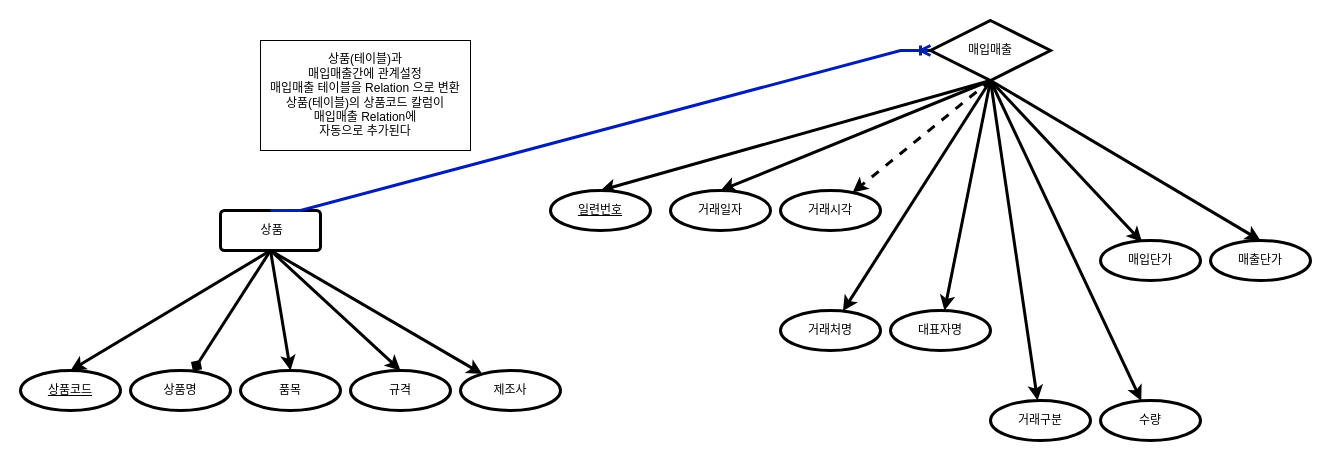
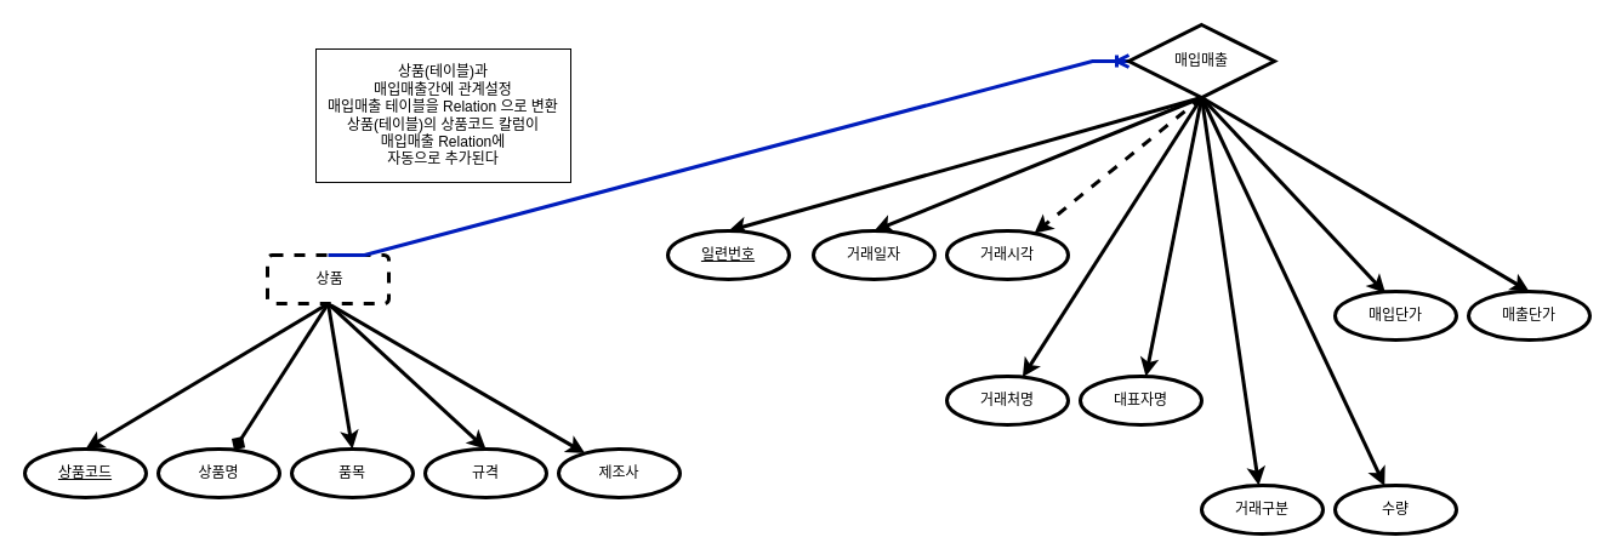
  <mxCell id="0" />
  <mxCell id="1" parent="0" />
  <mxCell id="2" style="rounded=0;orthogonalLoop=1;jettySize=auto;html=1;strokeColor=default;strokeWidth=3;exitX=0.5;exitY=1;exitDx=0;exitDy=0;entryX=0.5;entryY=0;entryDx=0;entryDy=0;" parent="1" source="32" target="11" edge="1"><mxGeometry relative="1" as="geometry"><mxPoint x="950" y="120" as="sourcePoint" /></mxGeometry></mxCell>
  <mxCell id="3" style="rounded=0;orthogonalLoop=1;jettySize=auto;html=1;strokeColor=default;strokeWidth=3;exitX=0.5;exitY=1;exitDx=0;exitDy=0;entryX=0.5;entryY=0;entryDx=0;entryDy=0;" parent="1" source="32" target="12" edge="1"><mxGeometry relative="1" as="geometry"><mxPoint x="950" y="120" as="sourcePoint" /></mxGeometry></mxCell>
  <mxCell id="4" style="rounded=0;orthogonalLoop=1;jettySize=auto;html=1;exitX=0.5;exitY=1;exitDx=0;exitDy=0;strokeColor=default;strokeWidth=3;dashed=1;" parent="1" source="32" target="13" edge="1"><mxGeometry relative="1" as="geometry"><mxPoint x="950" y="120" as="sourcePoint" /></mxGeometry></mxCell>
  <mxCell id="5" style="rounded=0;orthogonalLoop=1;jettySize=auto;html=1;exitX=0.5;exitY=1;exitDx=0;exitDy=0;strokeColor=default;strokeWidth=3;" parent="1" source="32" target="14" edge="1"><mxGeometry relative="1" as="geometry"><mxPoint x="950" y="120" as="sourcePoint" /></mxGeometry></mxCell>
  <mxCell id="6" style="rounded=0;orthogonalLoop=1;jettySize=auto;html=1;strokeColor=default;strokeWidth=3;exitX=0.5;exitY=1;exitDx=0;exitDy=0;" parent="1" source="32" target="15" edge="1"><mxGeometry relative="1" as="geometry"><mxPoint x="950" y="120" as="sourcePoint" /></mxGeometry></mxCell>
  <mxCell id="7" style="rounded=0;orthogonalLoop=1;jettySize=auto;html=1;strokeColor=default;strokeWidth=3;entryX=0.5;entryY=0;entryDx=0;entryDy=0;exitX=0.5;exitY=1;exitDx=0;exitDy=0;" parent="1" source="32" target="19" edge="1"><mxGeometry relative="1" as="geometry"><mxPoint x="860" y="60" as="sourcePoint" /></mxGeometry></mxCell>
  <mxCell id="8" style="rounded=0;orthogonalLoop=1;jettySize=auto;html=1;strokeColor=default;strokeWidth=3;entryX=0.415;entryY=0.039;entryDx=0;entryDy=0;entryPerimeter=0;exitX=0.5;exitY=1;exitDx=0;exitDy=0;" parent="1" source="32" target="18" edge="1"><mxGeometry relative="1" as="geometry"><mxPoint x="960" y="70" as="sourcePoint" /></mxGeometry></mxCell>
  <mxCell id="9" style="rounded=0;orthogonalLoop=1;jettySize=auto;html=1;exitX=0.5;exitY=1;exitDx=0;exitDy=0;strokeColor=default;strokeWidth=3;" parent="1" source="32" target="17" edge="1"><mxGeometry relative="1" as="geometry"><mxPoint x="950" y="120" as="sourcePoint" /></mxGeometry></mxCell>
  <mxCell id="10" style="rounded=0;orthogonalLoop=1;jettySize=auto;html=1;strokeColor=default;strokeWidth=3;exitX=0.5;exitY=1;exitDx=0;exitDy=0;" parent="1" source="32" target="16" edge="1"><mxGeometry relative="1" as="geometry"><mxPoint x="950" y="70" as="sourcePoint" /></mxGeometry></mxCell>
  <mxCell id="11" value="일련번호" style="ellipse;whiteSpace=wrap;html=1;align=center;fontStyle=4;strokeColor=default;strokeWidth=3;" parent="1" vertex="1"><mxGeometry x="550" y="190" width="100" height="40" as="geometry" /></mxCell>
  <mxCell id="12" value="거래일자" style="ellipse;whiteSpace=wrap;html=1;align=center;strokeColor=default;strokeWidth=3;" parent="1" vertex="1"><mxGeometry x="670" y="190" width="100" height="40" as="geometry" /></mxCell>
  <mxCell id="13" value="거래시각" style="ellipse;whiteSpace=wrap;html=1;align=center;strokeColor=default;strokeWidth=3;" parent="1" vertex="1"><mxGeometry x="780" y="190" width="100" height="40" as="geometry" /></mxCell>
  <mxCell id="14" value="거래처명" style="ellipse;whiteSpace=wrap;html=1;align=center;strokeColor=default;strokeWidth=3;" parent="1" vertex="1"><mxGeometry x="780" y="310" width="100" height="40" as="geometry" /></mxCell>
  <mxCell id="15" value="대표자명" style="ellipse;whiteSpace=wrap;html=1;align=center;strokeColor=default;strokeWidth=3;" parent="1" vertex="1"><mxGeometry x="890" y="310" width="100" height="40" as="geometry" /></mxCell>
  <mxCell id="16" value="거래구분" style="ellipse;whiteSpace=wrap;html=1;align=center;strokeColor=default;strokeWidth=3;" parent="1" vertex="1"><mxGeometry x="990" y="400" width="100" height="40" as="geometry" /></mxCell>
  <mxCell id="17" value="수량" style="ellipse;whiteSpace=wrap;html=1;align=center;strokeColor=default;strokeWidth=3;" parent="1" vertex="1"><mxGeometry x="1100" y="400" width="100" height="40" as="geometry" /></mxCell>
  <mxCell id="18" value="매입단가" style="ellipse;whiteSpace=wrap;html=1;align=center;strokeColor=default;strokeWidth=3;" parent="1" vertex="1"><mxGeometry x="1100" y="240" width="100" height="40" as="geometry" /></mxCell>
  <mxCell id="19" value="매출단가" style="ellipse;whiteSpace=wrap;html=1;align=center;strokeColor=default;strokeWidth=3;" parent="1" vertex="1"><mxGeometry x="1210" y="240" width="100" height="40" as="geometry" /></mxCell>
  <mxCell id="20" style="rounded=0;orthogonalLoop=1;jettySize=auto;html=1;entryX=0.5;entryY=0;entryDx=0;entryDy=0;strokeWidth=3;exitX=0.5;exitY=1;exitDx=0;exitDy=0;" edge="1" parent="1" source="25" target="26"><mxGeometry relative="1" as="geometry"><mxPoint x="290" y="320" as="sourcePoint" /></mxGeometry></mxCell>
  <mxCell id="21" style="rounded=0;orthogonalLoop=1;jettySize=auto;html=1;exitX=0.5;exitY=1;exitDx=0;exitDy=0;strokeWidth=3;endArrow=diamond;" edge="1" parent="1" source="25" target="27"><mxGeometry relative="1" as="geometry" /></mxCell>
  <mxCell id="22" style="rounded=0;orthogonalLoop=1;jettySize=auto;html=1;exitX=0.5;exitY=1;exitDx=0;exitDy=0;entryX=0.5;entryY=0;entryDx=0;entryDy=0;strokeWidth=3;" edge="1" parent="1" source="25" target="28"><mxGeometry relative="1" as="geometry" /></mxCell>
  <mxCell id="23" style="rounded=0;orthogonalLoop=1;jettySize=auto;html=1;strokeWidth=3;exitX=0.5;exitY=1;exitDx=0;exitDy=0;entryX=0.5;entryY=0;entryDx=0;entryDy=0;" edge="1" parent="1" source="25" target="29"><mxGeometry relative="1" as="geometry"><mxPoint x="290" y="320" as="sourcePoint" /></mxGeometry></mxCell>
  <mxCell id="24" style="rounded=0;orthogonalLoop=1;jettySize=auto;html=1;exitX=0.5;exitY=1;exitDx=0;exitDy=0;strokeWidth=3;" edge="1" parent="1" source="25" target="30"><mxGeometry relative="1" as="geometry" /></mxCell>
- <mxCell id="25" value="&amp;nbsp;상품" style="rounded=1;arcSize=10;whiteSpace=wrap;html=1;align=center;strokeWidth=3;" vertex="1" parent="1"><mxGeometry x="220" y="210" width="100" height="40" as="geometry" /></mxCell>
+ <mxCell id="25" value="&amp;nbsp;상품" style="rounded=1;arcSize=10;whiteSpace=wrap;html=1;align=center;strokeWidth=3;dashed=1;" vertex="1" parent="1"><mxGeometry x="220" y="210" width="100" height="40" as="geometry" /></mxCell>
  <mxCell id="26" value="상품코드" style="ellipse;whiteSpace=wrap;html=1;align=center;fontStyle=4;strokeWidth=3;" vertex="1" parent="1"><mxGeometry y="370" width="100" height="40" as="geometry" x="20" /></mxCell>
  <mxCell id="27" value="상품명" style="ellipse;whiteSpace=wrap;html=1;align=center;strokeWidth=3;" vertex="1" parent="1"><mxGeometry x="130" y="370" width="100" height="40" as="geometry" /></mxCell>
  <mxCell id="28" value="품목" style="ellipse;whiteSpace=wrap;html=1;align=center;strokeWidth=3;" vertex="1" parent="1"><mxGeometry x="240" y="370" width="100" height="40" as="geometry" /></mxCell>
  <mxCell id="29" value="규격" style="ellipse;whiteSpace=wrap;html=1;align=center;strokeWidth=3;" vertex="1" parent="1"><mxGeometry x="350" y="370" width="100" height="40" as="geometry" /></mxCell>
  <mxCell id="30" value="제조사" style="ellipse;whiteSpace=wrap;html=1;align=center;strokeWidth=3;" vertex="1" parent="1"><mxGeometry x="460" y="370" width="100" height="40" as="geometry" /></mxCell>
  <mxCell id="31" value="" style="edgeStyle=entityRelationEdgeStyle;fontSize=12;html=1;endArrow=ERoneToMany;rounded=0;exitX=0.5;exitY=0;exitDx=0;exitDy=0;entryX=0;entryY=0.5;entryDx=0;entryDy=0;strokeWidth=3;fillColor=#0050ef;strokeColor=#001DBC;" edge="1" parent="1" source="25" target="32"><mxGeometry width="100" height="100" relative="1" as="geometry"><mxPoint x="640" y="340" as="sourcePoint" /><mxPoint x="900" y="90" as="targetPoint" /><Array as="points"><mxPoint x="330" y="370" /></Array></mxGeometry></mxCell>
  <mxCell id="32" value="매입매출" style="shape=rhombus;perimeter=rhombusPerimeter;whiteSpace=wrap;html=1;align=center;strokeWidth=3;" vertex="1" parent="1"><mxGeometry x="930" y="20" width="120" height="60" as="geometry" /></mxCell>
  <mxCell id="33" value="상품(테이블)과&lt;br&gt;매입매출간에 관계설정&lt;br&gt;매입매출 테이블을 Relation 으로 변환&lt;br&gt;상품(테이블)의 상품코드 칼럼이&lt;br&gt;매입매출 Relation에 &lt;br&gt;자동으로 추가된다" style="whiteSpace=wrap;html=1;" vertex="1" parent="1"><mxGeometry x="260" y="40" width="210" height="110" as="geometry" /></mxCell>
